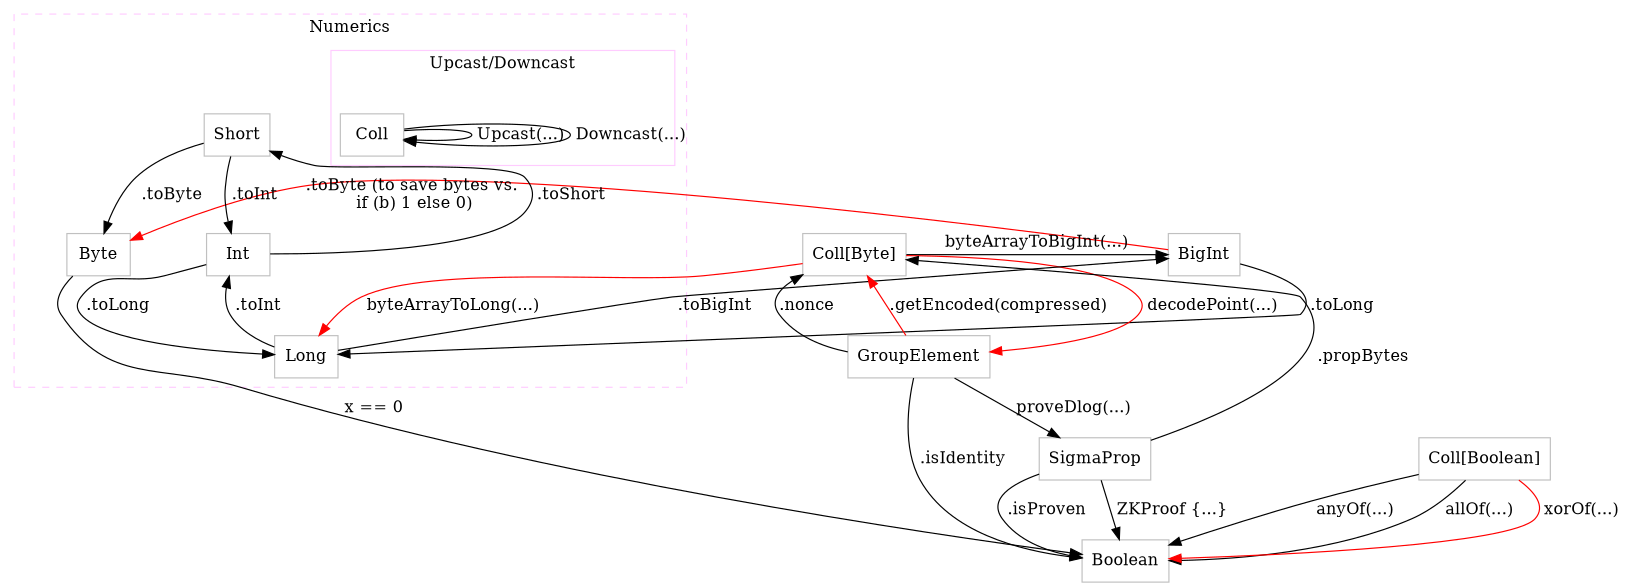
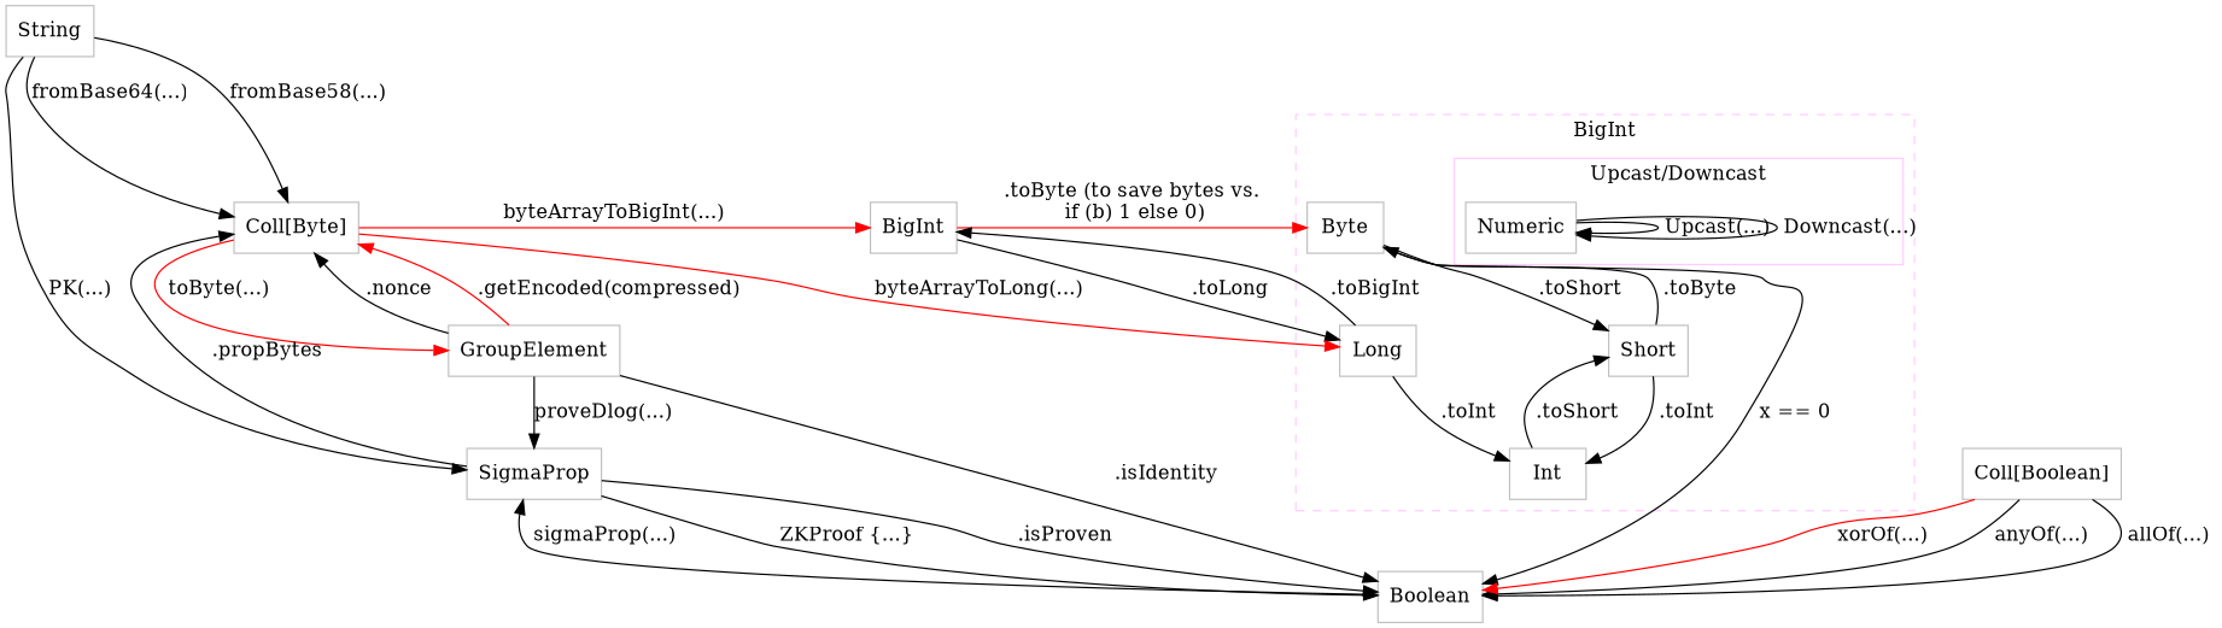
  digraph {
    concentrate=false
    fontname="DejaVu Serif"
    nodesep=0.8
    node [color=gray fillcolor=white fontname="DejaVu Serif" shape=box style=filled]
    edge [fontname="DejaVu Serif"]
    BigInt
    n2 [label="Coll[Byte]"]
-   Numeric [label=Coll]
+   Numeric
    Byte
    Short
    Int
    Long
    GroupElement
    Boolean
    SigmaProp
    n11 [label="Coll[Boolean]"]
+   String
    subgraph sub_1 {
      rank=same
      BigInt
      n2
    }
    subgraph cluster_2 {
      color="#FFCCFF"
-     label=Numerics
+     label=BigInt
      style=dashed
      Byte
      Short
      Int
      Long
      subgraph cluster_3 {
        color="#FFCCFF"
        label="Upcast/Downcast"
        style=xdashed
        Numeric
      }
    }
    BigInt -> Byte [color=red label=" .toByte (to save bytes vs. \n if (b) 1 else 0)"]
    BigInt -> Long [label=" .toLong "]
-   n2 -> BigInt [label=" byteArrayToBigInt(...) "]
+   n2 -> BigInt [label=" byteArrayToBigInt(...) " color=red]
    n2 -> Long [color=red label=" byteArrayToLong(...) " weight=0]
-   n2 -> GroupElement [color=red label=" decodePoint(...) "]
+   n2 -> GroupElement [color=red label=" toByte(...) "]
    Numeric -> Numeric [label=" Upcast(...) "]
    Numeric -> Numeric [label=" Downcast(...) "]
+   Byte -> Short [label=" .toShort "]
    Byte -> Boolean [label=" x == 0"]
    Short -> Byte [label=" .toByte "]
    Short -> Int [label=" .toInt "]
    Int -> Short [label=" .toShort "]
-   Int -> Long [label=" .toLong "]
    Long -> BigInt [label=" .toBigInt "]
    Long -> Int [label=" .toInt "]
    GroupElement -> n2 [label=".nonce"]
    GroupElement -> n2 [color=red label=".getEncoded(compressed)"]
    GroupElement -> Boolean [label=".isIdentity"]
    GroupElement -> SigmaProp [label="proveDlog(...)"]
+   Boolean -> SigmaProp [label=" sigmaProp(...) "]
    SigmaProp -> n2 [label=" .propBytes "]
    SigmaProp -> Boolean [label=" ZKProof {...} "]
    SigmaProp -> Boolean [label=" .isProven "]
    n11 -> Boolean [label=" anyOf(...) "]
    n11 -> Boolean [label=" allOf(...) "]
    n11 -> Boolean [color=red label=" xorOf(...) "]
+   String -> n2 [label="fromBase58(...)"]
+   String -> n2 [label="fromBase64(...)"]
+   String -> SigmaProp [label="PK(...)"]
  }
